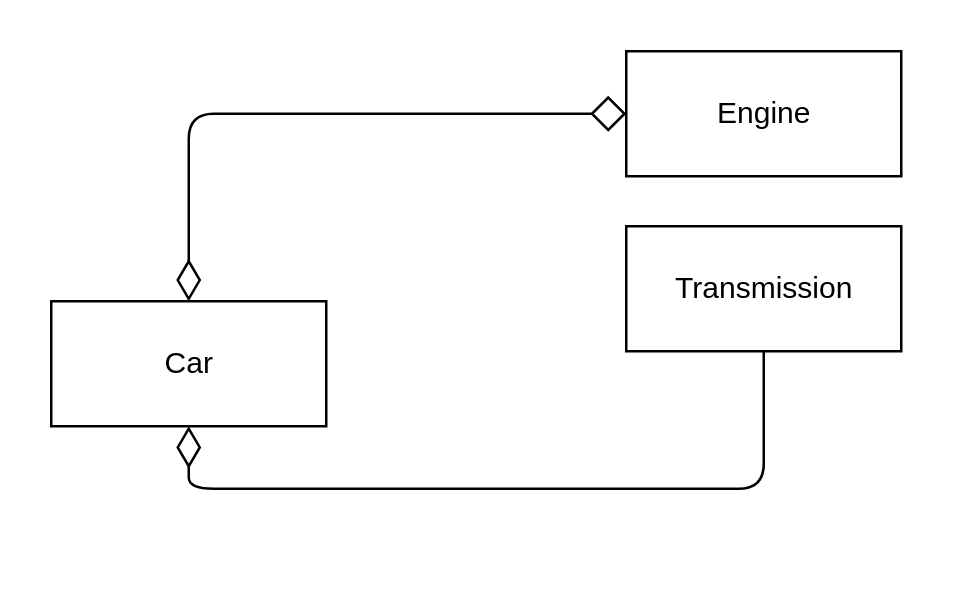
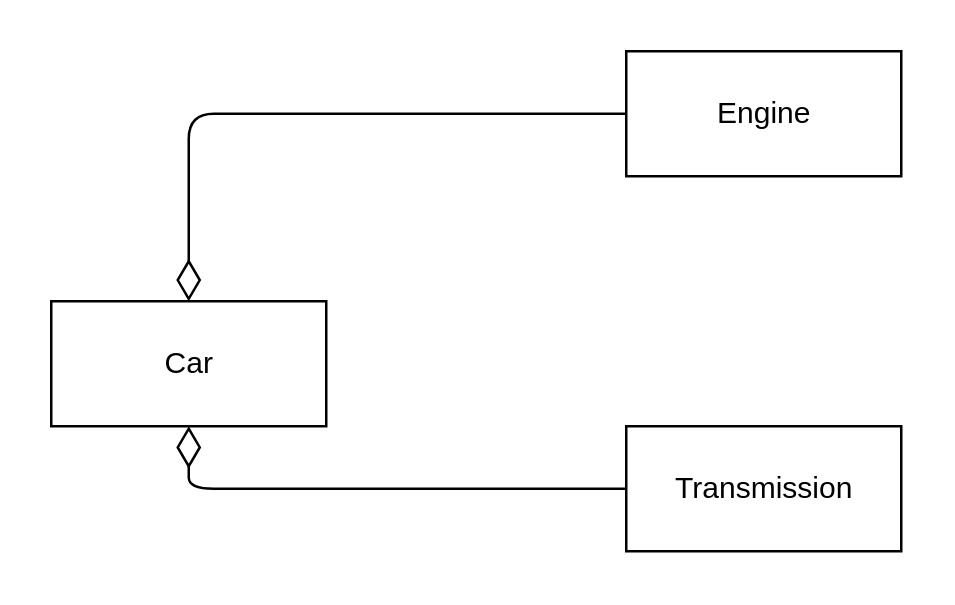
  <mxCell id="0" />
  <mxCell id="1" parent="0" />
  <mxCell id="2" value="Engine" style="html=1;" parent="1" vertex="1"><mxGeometry x="250" y="20" width="110" height="50" as="geometry" /></mxCell>
  <mxCell id="3" value="Car" style="html=1;" parent="1" vertex="1"><mxGeometry x="20" y="120" width="110" height="50" as="geometry" /></mxCell>
- <mxCell id="4" value="" style="endArrow=diamond;html=1;endSize=12;startArrow=diamondThin;startSize=14;startFill=0;edgeStyle=orthogonalEdgeStyle;align=left;verticalAlign=bottom;endFill=0;" parent="1" source="3" target="2" edge="1"><mxGeometry x="-0.5" y="25" relative="1" as="geometry"><mxPoint x="220" y="110" as="sourcePoint" /><mxPoint x="380" y="110" as="targetPoint" /><mxPoint as="offset" /><Array as="points"><mxPoint x="75" y="45" /></Array></mxGeometry></mxCell>
- <mxCell id="5" value="Transmission" style="html=1;" vertex="1" parent="1"><mxGeometry x="250" y="90" width="110" height="50" as="geometry" /></mxCell>
+ <mxCell id="4" value="" style="endArrow=none;html=1;endSize=12;startArrow=diamondThin;startSize=14;startFill=0;edgeStyle=orthogonalEdgeStyle;align=left;verticalAlign=bottom;endFill=0;" parent="1" source="3" target="2" edge="1"><mxGeometry x="-0.5" y="25" relative="1" as="geometry"><mxPoint x="220" y="110" as="sourcePoint" /><mxPoint x="380" y="110" as="targetPoint" /><mxPoint as="offset" /><Array as="points"><mxPoint x="75" y="45" /></Array></mxGeometry></mxCell>
+ <mxCell id="5" value="Transmission" style="html=1;" vertex="1" parent="1"><mxGeometry x="250" y="170" width="110" height="50" as="geometry" /></mxCell>
  <mxCell id="6" value="" style="endArrow=none;html=1;endSize=12;startArrow=diamondThin;startSize=14;startFill=0;edgeStyle=orthogonalEdgeStyle;align=left;verticalAlign=bottom;endFill=0;" edge="1" parent="1" source="3" target="5"><mxGeometry x="-0.5" y="25" relative="1" as="geometry"><mxPoint x="85" y="100" as="sourcePoint" /><mxPoint x="260" y="55" as="targetPoint" /><mxPoint as="offset" /><Array as="points"><mxPoint x="75" y="195" /></Array></mxGeometry></mxCell>
